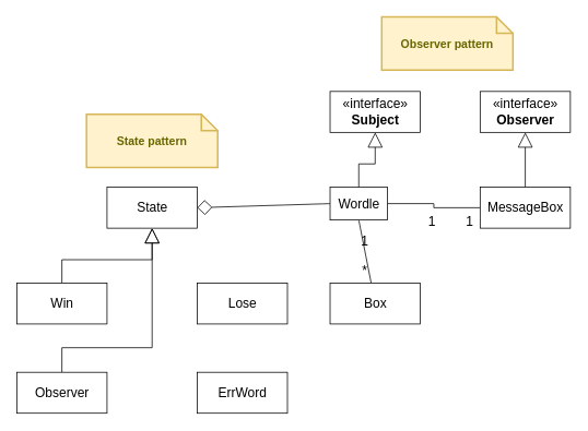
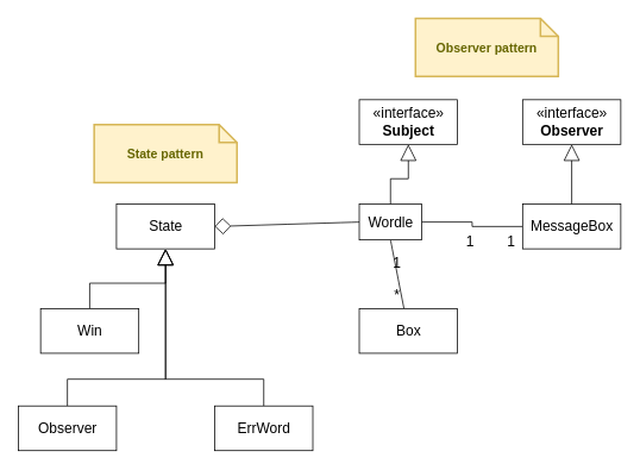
  <mxCell id="0" />
  <mxCell id="1" parent="0" />
  <mxCell id="2" style="edgeStyle=none;curved=1;rounded=0;orthogonalLoop=1;jettySize=auto;html=1;exitX=0.5;exitY=1;exitDx=0;exitDy=0;fontSize=12;endArrow=none;endFill=0;startSize=8;endSize=8;" edge="1" parent="1" source="6" target="7"><mxGeometry relative="1" as="geometry" /></mxCell>
  <mxCell id="3" style="edgeStyle=none;curved=1;rounded=0;orthogonalLoop=1;jettySize=auto;html=1;exitX=0;exitY=0.5;exitDx=0;exitDy=0;entryX=1;entryY=0.5;entryDx=0;entryDy=0;fontSize=12;endArrow=diamond;endFill=0;startSize=8;endSize=16;startArrow=none;startFill=0;" edge="1" parent="1" source="6" target="8"><mxGeometry relative="1" as="geometry" /></mxCell>
  <mxCell id="4" style="edgeStyle=orthogonalEdgeStyle;rounded=0;orthogonalLoop=1;jettySize=auto;html=1;exitX=1;exitY=0.5;exitDx=0;exitDy=0;fontSize=12;startArrow=none;startFill=0;endArrow=none;endFill=0;startSize=8;endSize=16;" edge="1" parent="1" source="6" target="17"><mxGeometry relative="1" as="geometry" /></mxCell>
  <mxCell id="5" style="edgeStyle=orthogonalEdgeStyle;rounded=0;orthogonalLoop=1;jettySize=auto;html=1;exitX=0.5;exitY=0;exitDx=0;exitDy=0;fontSize=12;startArrow=none;startFill=0;endArrow=block;endFill=0;startSize=8;endSize=16;" edge="1" parent="1" source="6" target="18"><mxGeometry relative="1" as="geometry" /></mxCell>
  <mxCell id="6" value="Wordle" style="html=1;fontSize=16;" vertex="1" parent="1"><mxGeometry x="402" y="228" width="70" height="40" as="geometry" /></mxCell>
  <mxCell id="7" value="Box" style="html=1;fontSize=16;" vertex="1" parent="1"><mxGeometry x="402" y="345" width="110" height="50" as="geometry" /></mxCell>
  <mxCell id="8" value="State" style="html=1;fontSize=16;" vertex="1" parent="1"><mxGeometry x="130" y="228" width="110" height="50" as="geometry" /></mxCell>
  <mxCell id="9" style="edgeStyle=orthogonalEdgeStyle;rounded=0;orthogonalLoop=1;jettySize=auto;html=1;exitX=0.5;exitY=0;exitDx=0;exitDy=0;entryX=0.5;entryY=1;entryDx=0;entryDy=0;fontSize=12;startArrow=none;startFill=0;endArrow=block;endFill=0;startSize=8;endSize=16;" edge="1" parent="1" source="10" target="8"><mxGeometry relative="1" as="geometry" /></mxCell>
- <mxCell id="10" value="Win" style="html=1;fontSize=16;" vertex="1" parent="1"><mxGeometry x="20" y="345" width="110" height="50" as="geometry" /></mxCell>
- <mxCell id="11" value="Lose" style="html=1;fontSize=16;" vertex="1" parent="1"><mxGeometry x="240" y="345" width="110" height="50" as="geometry" /></mxCell>
+ <mxCell id="10" value="Win" style="html=1;fontSize=16;" vertex="1" parent="1"><mxGeometry x="45" y="345" width="110" height="50" as="geometry" /></mxCell>
  <mxCell id="12" style="edgeStyle=orthogonalEdgeStyle;rounded=0;orthogonalLoop=1;jettySize=auto;html=1;exitX=0.5;exitY=0;exitDx=0;exitDy=0;fontSize=12;startArrow=none;startFill=0;endArrow=block;endFill=0;startSize=8;endSize=16;" edge="1" parent="1" source="13" target="8"><mxGeometry relative="1" as="geometry"><Array as="points"><mxPoint x="75" y="424" /><mxPoint x="185" y="424" /></Array></mxGeometry></mxCell>
  <mxCell id="13" value="Observer" style="html=1;fontSize=16;" vertex="1" parent="1"><mxGeometry x="20" y="454" width="110" height="50" as="geometry" /></mxCell>
+ <mxCell id="14" style="edgeStyle=orthogonalEdgeStyle;rounded=0;orthogonalLoop=1;jettySize=auto;html=1;exitX=0.5;exitY=0;exitDx=0;exitDy=0;fontSize=12;startArrow=none;startFill=0;endArrow=block;endFill=0;startSize=8;endSize=16;" edge="1" parent="1" source="15" target="8"><mxGeometry relative="1" as="geometry"><Array as="points"><mxPoint x="295" y="424" /><mxPoint x="185" y="424" /></Array></mxGeometry></mxCell>
  <mxCell id="15" value="ErrWord" style="html=1;fontSize=16;" vertex="1" parent="1"><mxGeometry x="240" y="454" width="110" height="50" as="geometry" /></mxCell>
  <mxCell id="16" style="edgeStyle=orthogonalEdgeStyle;rounded=0;orthogonalLoop=1;jettySize=auto;html=1;exitX=0.5;exitY=0;exitDx=0;exitDy=0;fontSize=12;startArrow=none;startFill=0;endArrow=block;endFill=0;startSize=8;endSize=16;" edge="1" parent="1" source="17" target="19"><mxGeometry relative="1" as="geometry" /></mxCell>
  <mxCell id="17" value="MessageBox" style="html=1;fontSize=16;" vertex="1" parent="1"><mxGeometry x="585" y="228" width="110" height="50" as="geometry" /></mxCell>
  <mxCell id="18" value="«interface»&lt;br&gt;&lt;b&gt;Subject&lt;/b&gt;" style="html=1;fontSize=16;" vertex="1" parent="1"><mxGeometry x="402" y="111" width="110" height="50" as="geometry" /></mxCell>
  <mxCell id="19" value="«interface»&lt;br&gt;&lt;b&gt;Observer&lt;/b&gt;" style="html=1;fontSize=16;" vertex="1" parent="1"><mxGeometry x="585" y="111" width="110" height="50" as="geometry" /></mxCell>
  <mxCell id="20" value="&lt;b&gt;Observer pattern&lt;/b&gt;" style="shape=note;strokeWidth=2;fontSize=14;size=20;whiteSpace=wrap;html=1;fillColor=#fff2cc;strokeColor=#d6b656;fontColor=#666600;" vertex="1" parent="1"><mxGeometry x="465" y="20" width="160" height="65" as="geometry" /></mxCell>
  <mxCell id="21" value="&lt;b&gt;State pattern&lt;/b&gt;" style="shape=note;strokeWidth=2;fontSize=14;size=20;whiteSpace=wrap;html=1;fillColor=#fff2cc;strokeColor=#d6b656;fontColor=#666600;" vertex="1" parent="1"><mxGeometry x="105" y="139" width="160" height="65" as="geometry" /></mxCell>
  <mxCell id="22" value="1" style="text;html=1;align=center;verticalAlign=middle;resizable=0;points=[];autosize=1;strokeColor=none;fillColor=none;fontSize=16;" vertex="1" parent="1"><mxGeometry x="430" y="278" width="27" height="31" as="geometry" /></mxCell>
  <mxCell id="23" value="*" style="text;html=1;align=center;verticalAlign=middle;resizable=0;points=[];autosize=1;strokeColor=none;fillColor=none;fontSize=16;" vertex="1" parent="1"><mxGeometry x="432" y="314" width="24" height="31" as="geometry" /></mxCell>
  <mxCell id="24" value="1" style="text;html=1;align=center;verticalAlign=middle;resizable=0;points=[];autosize=1;strokeColor=none;fillColor=none;fontSize=16;" vertex="1" parent="1"><mxGeometry x="512" y="253" width="27" height="31" as="geometry" /></mxCell>
  <mxCell id="25" value="1" style="text;html=1;align=center;verticalAlign=middle;resizable=0;points=[];autosize=1;strokeColor=none;fillColor=none;fontSize=16;" vertex="1" parent="1"><mxGeometry x="558" y="253" width="27" height="31" as="geometry" /></mxCell>
